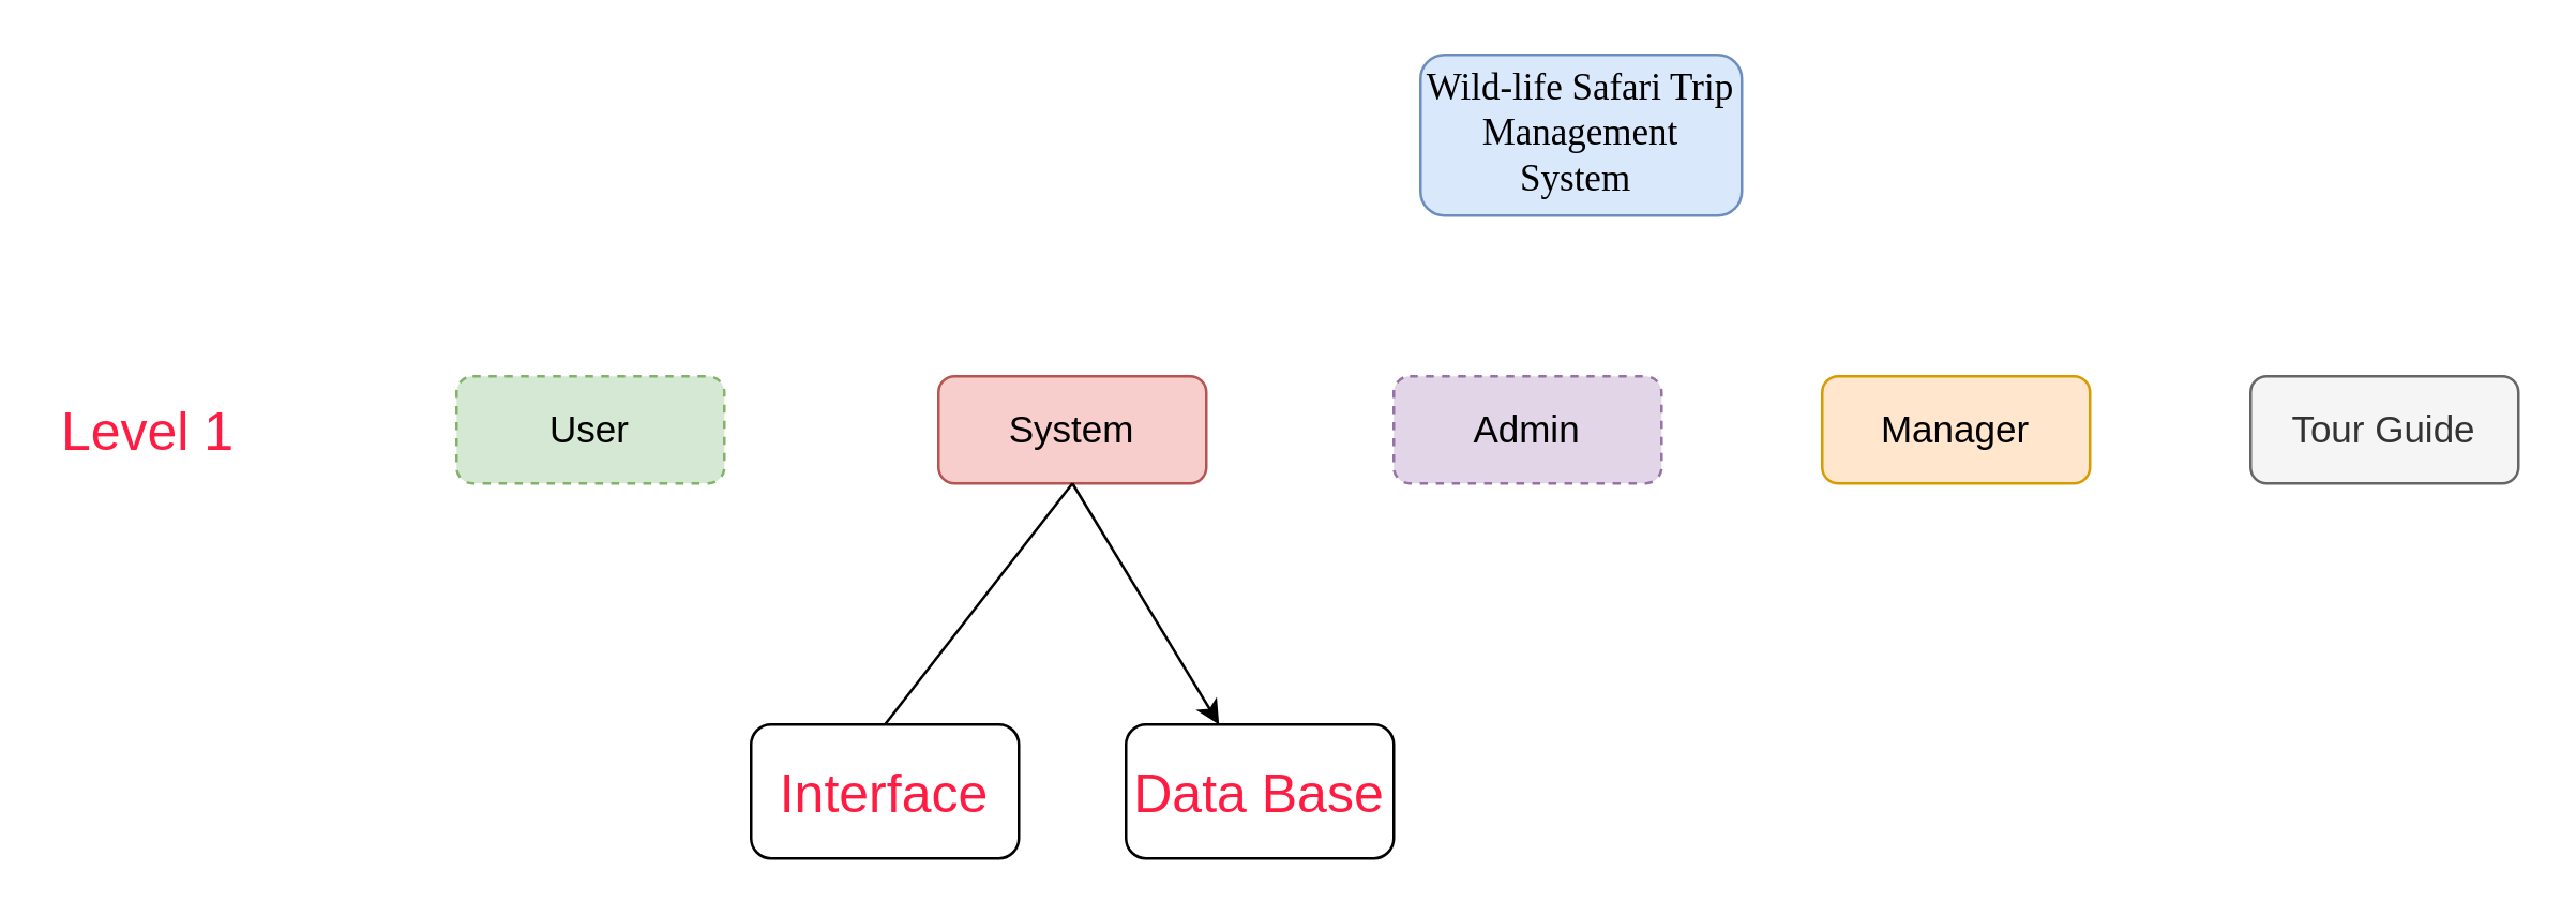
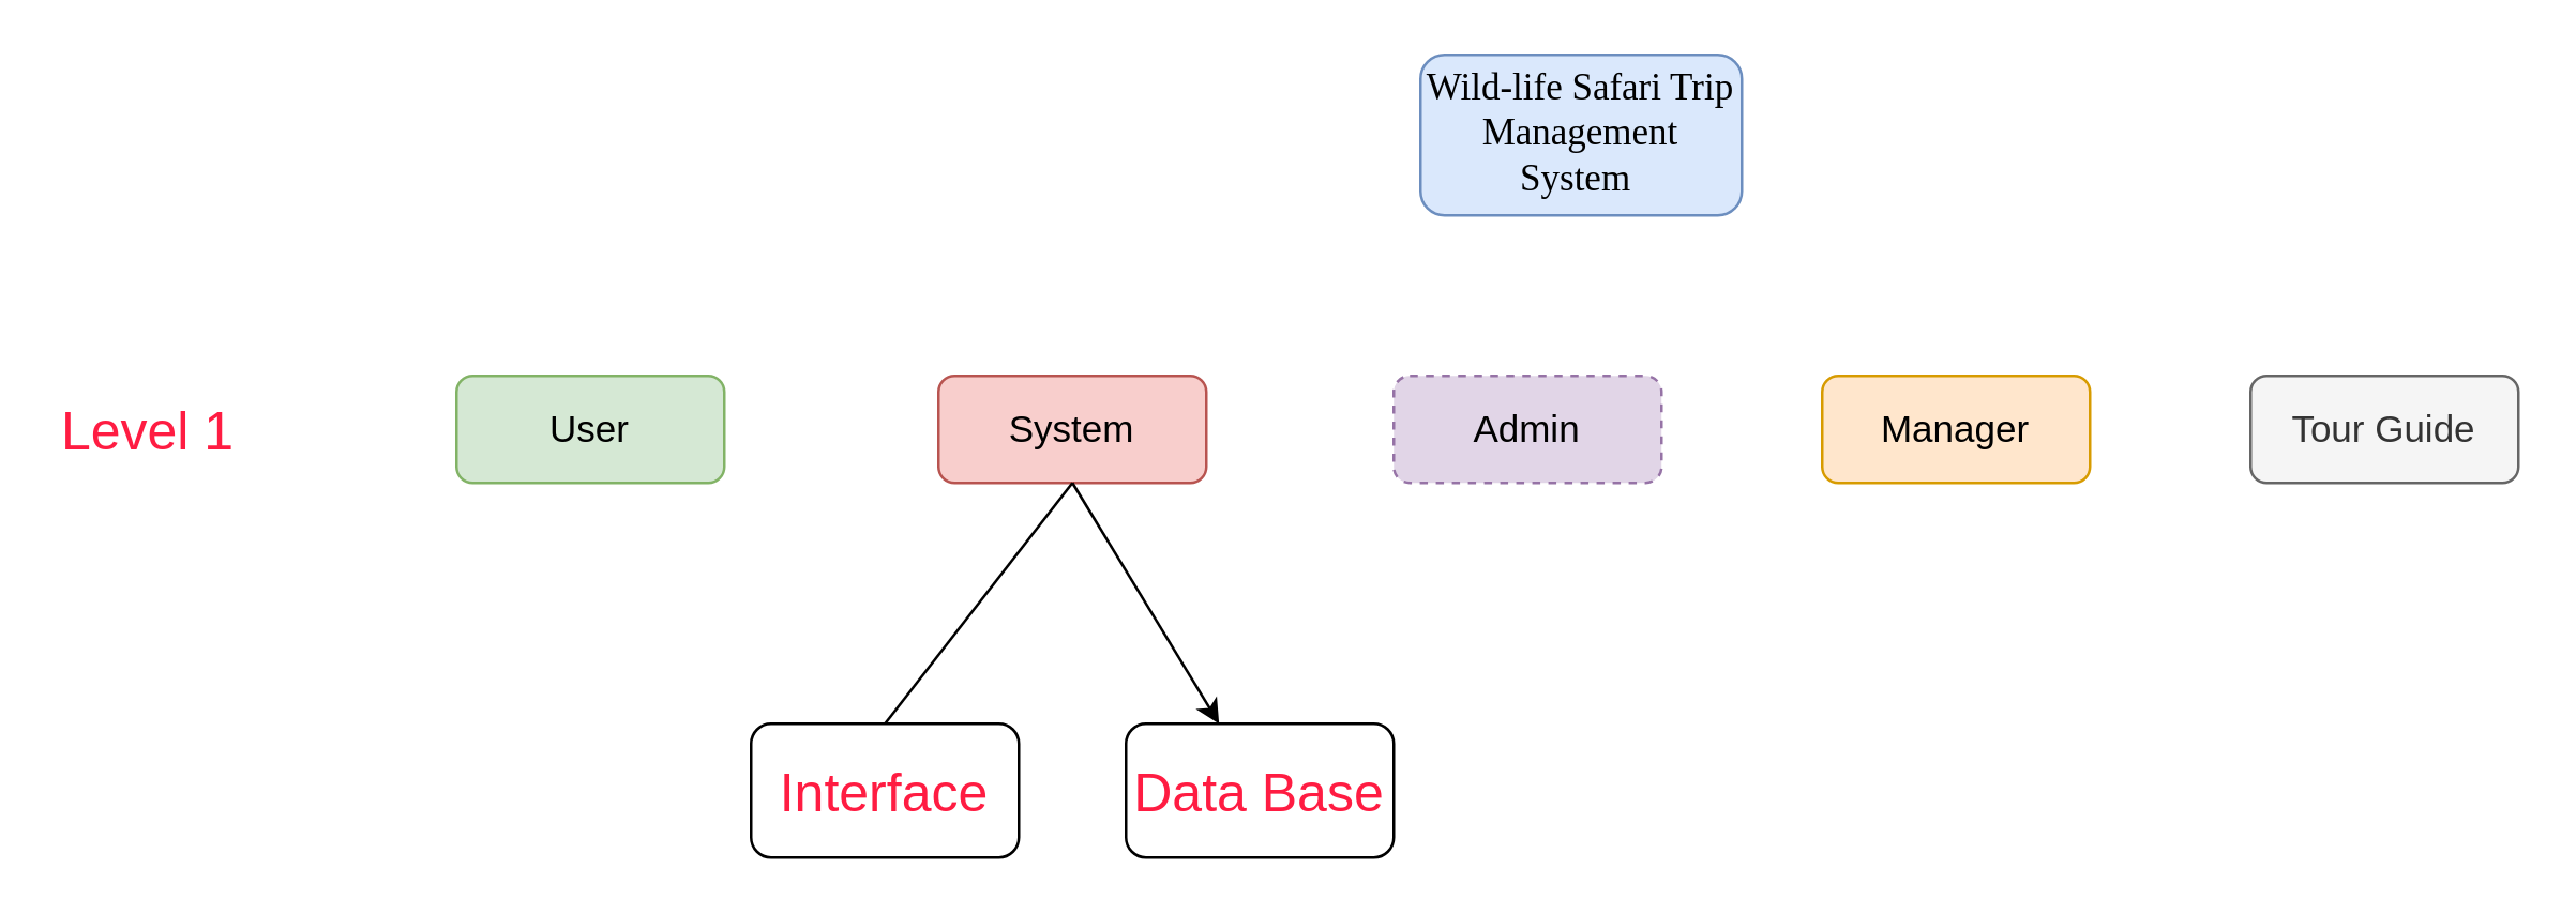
  <mxCell id="0" />
  <mxCell id="1" parent="0" />
  <mxCell id="2" value="&lt;span style=&quot;font-size: 14px ; font-family: &amp;#34;times new roman&amp;#34; , serif&quot;&gt;Wild-life Safari Trip Management System&amp;nbsp;&lt;/span&gt;" style="rounded=1;whiteSpace=wrap;html=1;fillColor=#dae8fc;strokeColor=#6c8ebf;" vertex="1" parent="1"><mxGeometry x="530" y="20" width="120" height="60" as="geometry" /></mxCell>
- <mxCell id="3" value="User" style="rounded=1;whiteSpace=wrap;html=1;fontSize=14;fillColor=#d5e8d4;strokeColor=#82b366;dashed=1;" vertex="1" parent="1"><mxGeometry x="170" y="140" width="100" height="40" as="geometry" /></mxCell>
+ <mxCell id="3" value="User" style="rounded=1;whiteSpace=wrap;html=1;fontSize=14;fillColor=#d5e8d4;strokeColor=#82b366;" vertex="1" parent="1"><mxGeometry x="170" y="140" width="100" height="40" as="geometry" /></mxCell>
  <mxCell id="4" value="System" style="rounded=1;whiteSpace=wrap;html=1;fontSize=14;fillColor=#f8cecc;strokeColor=#b85450;" vertex="1" parent="1"><mxGeometry x="350" y="140" width="100" height="40" as="geometry" /></mxCell>
  <mxCell id="5" value="Admin" style="rounded=1;whiteSpace=wrap;html=1;fontSize=14;fillColor=#e1d5e7;strokeColor=#9673a6;dashed=1;" vertex="1" parent="1"><mxGeometry x="520" y="140" width="100" height="40" as="geometry" /></mxCell>
  <mxCell id="6" value="Manager" style="rounded=1;whiteSpace=wrap;html=1;fontSize=14;fillColor=#ffe6cc;strokeColor=#d79b00;" vertex="1" parent="1"><mxGeometry x="680" y="140" width="100" height="40" as="geometry" /></mxCell>
  <mxCell id="7" value="Tour Guide" style="rounded=1;whiteSpace=wrap;html=1;fontSize=14;fillColor=#f5f5f5;fontColor=#333333;strokeColor=#666666;" vertex="1" parent="1"><mxGeometry x="840" y="140" width="100" height="40" as="geometry" /></mxCell>
  <mxCell id="8" value="&lt;font color=&quot;#ff1c42&quot; style=&quot;font-size: 20px&quot;&gt;Level 1&lt;/font&gt;" style="text;html=1;strokeColor=none;fillColor=none;align=center;verticalAlign=middle;whiteSpace=wrap;rounded=0;fontSize=14;" vertex="1" parent="1"><mxGeometry x="20" y="147.5" width="70" height="25" as="geometry" /></mxCell>
  <mxCell id="9" value="Interface" style="rounded=1;whiteSpace=wrap;html=1;fontSize=20;fontColor=#FF1C42;" vertex="1" parent="1"><mxGeometry x="280" y="270" width="100" height="50" as="geometry" /></mxCell>
  <mxCell id="10" value="Data Base" style="rounded=1;whiteSpace=wrap;html=1;fontSize=20;fontColor=#FF1C42;" vertex="1" parent="1"><mxGeometry x="420" y="270" width="100" height="50" as="geometry" /></mxCell>
  <mxCell id="11" value="" style="endArrow=none;html=1;rounded=0;fontSize=20;fontColor=#FF1C42;exitX=0.5;exitY=1;exitDx=0;exitDy=0;entryX=0.5;entryY=0;entryDx=0;entryDy=0;" edge="1" parent="1" source="4" target="9"><mxGeometry width="50" height="50" relative="1" as="geometry"><mxPoint x="410" y="290" as="sourcePoint" /><mxPoint x="460" y="240" as="targetPoint" /></mxGeometry></mxCell>
  <mxCell id="12" value="" style="endArrow=classic;html=1;rounded=0;fontSize=20;fontColor=#FF1C42;exitX=0.5;exitY=1;exitDx=0;exitDy=0;" edge="1" parent="1" source="4" target="10"><mxGeometry width="50" height="50" relative="1" as="geometry"><mxPoint x="410" y="190" as="sourcePoint" /><mxPoint x="340" y="280" as="targetPoint" /></mxGeometry></mxCell>
